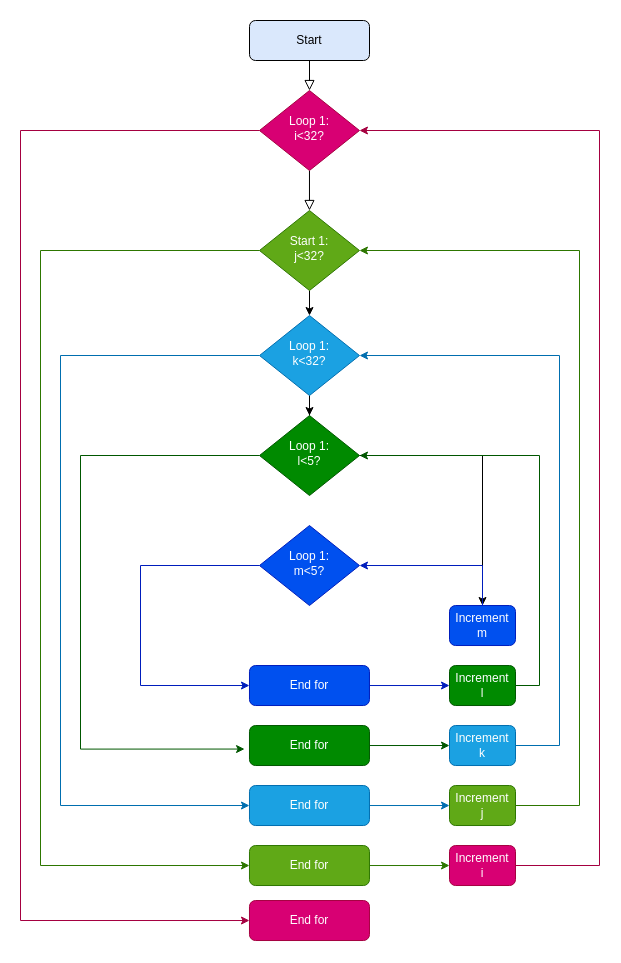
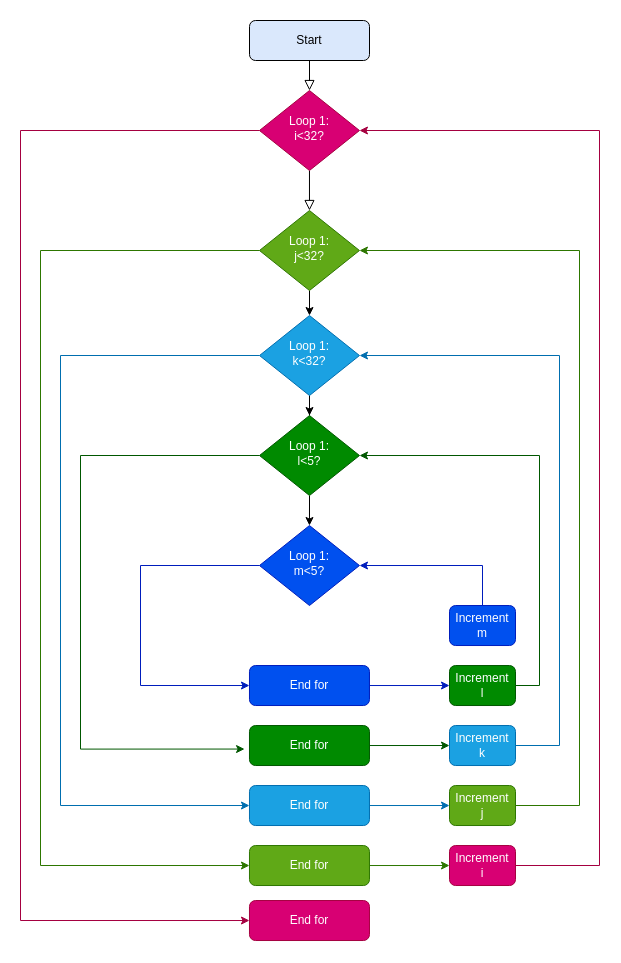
  <mxCell id="0" />
  <mxCell id="1" parent="0" />
  <mxCell id="2" value="" style="rounded=0;html=1;jettySize=auto;orthogonalLoop=1;fontSize=11;endArrow=block;endFill=0;endSize=8;strokeWidth=1;shadow=0;labelBackgroundColor=none;edgeStyle=orthogonalEdgeStyle;" parent="1" source="3" target="6" edge="1"><mxGeometry relative="1" as="geometry" /></mxCell>
  <mxCell id="3" value="Start" style="rounded=1;whiteSpace=wrap;html=1;fontSize=12;glass=0;strokeWidth=1;shadow=0;fillColor=#dae8fc;" parent="1" vertex="1"><mxGeometry x="249" y="20" width="120" height="40" as="geometry" /></mxCell>
  <mxCell id="4" value="" style="rounded=0;html=1;jettySize=auto;orthogonalLoop=1;fontSize=11;endArrow=block;endFill=0;endSize=8;strokeWidth=1;shadow=0;labelBackgroundColor=none;edgeStyle=orthogonalEdgeStyle;" parent="1" source="6" target="9" edge="1"><mxGeometry y="20" relative="1" as="geometry"><mxPoint as="offset" /></mxGeometry></mxCell>
  <mxCell id="5" style="edgeStyle=orthogonalEdgeStyle;rounded=0;orthogonalLoop=1;jettySize=auto;html=1;entryX=0;entryY=0.5;entryDx=0;entryDy=0;fillColor=#d80073;strokeColor=#A50040;" edge="1" parent="1" source="6" target="10"><mxGeometry relative="1" as="geometry"><mxPoint x="268.97" y="665" as="targetPoint" /><Array as="points"><mxPoint x="20" y="130" /><mxPoint x="20" y="920" /></Array></mxGeometry></mxCell>
  <mxCell id="6" value="Loop 1:&lt;br&gt;i&amp;lt;32?" style="rhombus;whiteSpace=wrap;html=1;shadow=0;fontFamily=Helvetica;fontSize=12;align=center;strokeWidth=1;spacing=6;spacingTop=-4;fillColor=#d80073;fontColor=#ffffff;strokeColor=#A50040;" parent="1" vertex="1"><mxGeometry x="258.97" y="90" width="100" height="80" as="geometry" /></mxCell>
  <mxCell id="7" style="edgeStyle=orthogonalEdgeStyle;rounded=0;orthogonalLoop=1;jettySize=auto;html=1;entryX=0;entryY=0.5;entryDx=0;entryDy=0;fillColor=#60a917;strokeColor=#2D7600;" edge="1" parent="1" source="9" target="12"><mxGeometry relative="1" as="geometry"><Array as="points"><mxPoint x="40" y="250" /><mxPoint x="40" y="865" /></Array></mxGeometry></mxCell>
  <mxCell id="8" style="edgeStyle=orthogonalEdgeStyle;rounded=0;orthogonalLoop=1;jettySize=auto;html=1;entryX=0.5;entryY=0;entryDx=0;entryDy=0;" edge="1" parent="1" source="9" target="23"><mxGeometry relative="1" as="geometry" /></mxCell>
- <mxCell id="9" value="Start 1:&lt;br&gt;j&amp;lt;32?" style="rhombus;whiteSpace=wrap;html=1;shadow=0;fontFamily=Helvetica;fontSize=12;align=center;strokeWidth=1;spacing=6;spacingTop=-4;fillColor=#60a917;fontColor=#ffffff;strokeColor=#2D7600;" parent="1" vertex="1"><mxGeometry x="258.97" y="210" width="100" height="80" as="geometry" /></mxCell>
+ <mxCell id="9" value="Loop 1:&lt;br&gt;j&amp;lt;32?" style="rhombus;whiteSpace=wrap;html=1;shadow=0;fontFamily=Helvetica;fontSize=12;align=center;strokeWidth=1;spacing=6;spacingTop=-4;fillColor=#60a917;fontColor=#ffffff;strokeColor=#2D7600;" parent="1" vertex="1"><mxGeometry x="258.97" y="210" width="100" height="80" as="geometry" /></mxCell>
  <mxCell id="10" value="End for" style="rounded=1;whiteSpace=wrap;html=1;fontSize=12;glass=0;strokeWidth=1;shadow=0;fillColor=#d80073;fontColor=#ffffff;strokeColor=#A50040;" parent="1" vertex="1"><mxGeometry x="248.97" y="900.03" width="120" height="40" as="geometry" /></mxCell>
  <mxCell id="11" style="edgeStyle=orthogonalEdgeStyle;rounded=0;orthogonalLoop=1;jettySize=auto;html=1;entryX=0;entryY=0.5;entryDx=0;entryDy=0;fillColor=#60a917;strokeColor=#2D7600;" edge="1" parent="1" source="12" target="20"><mxGeometry relative="1" as="geometry" /></mxCell>
  <mxCell id="12" value="End for" style="rounded=1;whiteSpace=wrap;html=1;fontSize=12;glass=0;strokeWidth=1;shadow=0;fillColor=#60a917;fontColor=#ffffff;strokeColor=#2D7600;" vertex="1" parent="1"><mxGeometry x="248.97" y="845.03" width="120" height="40" as="geometry" /></mxCell>
  <mxCell id="13" style="edgeStyle=orthogonalEdgeStyle;rounded=0;orthogonalLoop=1;jettySize=auto;html=1;entryX=0;entryY=0.5;entryDx=0;entryDy=0;fillColor=#1ba1e2;strokeColor=#006EAF;" edge="1" parent="1" source="14" target="30"><mxGeometry relative="1" as="geometry" /></mxCell>
  <mxCell id="14" value="End for" style="rounded=1;whiteSpace=wrap;html=1;fontSize=12;glass=0;strokeWidth=1;shadow=0;fillColor=#1ba1e2;fontColor=#ffffff;strokeColor=#006EAF;" vertex="1" parent="1"><mxGeometry x="248.97" y="785.03" width="120" height="40" as="geometry" /></mxCell>
  <mxCell id="15" style="edgeStyle=orthogonalEdgeStyle;rounded=0;orthogonalLoop=1;jettySize=auto;html=1;entryX=0;entryY=0.5;entryDx=0;entryDy=0;fillColor=#008a00;strokeColor=#005700;" edge="1" parent="1" source="16" target="32"><mxGeometry relative="1" as="geometry" /></mxCell>
  <mxCell id="16" value="End for" style="rounded=1;whiteSpace=wrap;html=1;fontSize=12;glass=0;strokeWidth=1;shadow=0;fillColor=#008a00;fontColor=#ffffff;strokeColor=#005700;" vertex="1" parent="1"><mxGeometry x="248.97" y="725.03" width="120" height="40" as="geometry" /></mxCell>
  <mxCell id="17" style="edgeStyle=orthogonalEdgeStyle;rounded=0;orthogonalLoop=1;jettySize=auto;html=1;entryX=0;entryY=0.5;entryDx=0;entryDy=0;fillColor=#0050ef;strokeColor=#001DBC;" edge="1" parent="1" source="18" target="34"><mxGeometry relative="1" as="geometry" /></mxCell>
  <mxCell id="18" value="End for" style="rounded=1;whiteSpace=wrap;html=1;fontSize=12;glass=0;strokeWidth=1;shadow=0;fillColor=#0050ef;fontColor=#ffffff;strokeColor=#001DBC;" vertex="1" parent="1"><mxGeometry x="248.97" y="665.03" width="120" height="40" as="geometry" /></mxCell>
  <mxCell id="19" style="edgeStyle=orthogonalEdgeStyle;rounded=0;orthogonalLoop=1;jettySize=auto;html=1;entryX=1;entryY=0.5;entryDx=0;entryDy=0;fillColor=#d80073;strokeColor=#A50040;" edge="1" parent="1" source="20" target="6"><mxGeometry relative="1" as="geometry"><Array as="points"><mxPoint x="599" y="865.03" /><mxPoint x="599" y="130.03" /></Array></mxGeometry></mxCell>
  <mxCell id="20" value="Increment&lt;br&gt;i" style="rounded=1;whiteSpace=wrap;html=1;fontSize=12;glass=0;strokeWidth=1;shadow=0;fillColor=#d80073;fontColor=#ffffff;strokeColor=#A50040;" vertex="1" parent="1"><mxGeometry x="449" y="845.03" width="66" height="40" as="geometry" /></mxCell>
  <mxCell id="21" style="edgeStyle=orthogonalEdgeStyle;rounded=0;orthogonalLoop=1;jettySize=auto;html=1;entryX=0.5;entryY=0;entryDx=0;entryDy=0;" edge="1" parent="1" source="23" target="26"><mxGeometry relative="1" as="geometry" /></mxCell>
  <mxCell id="22" style="edgeStyle=orthogonalEdgeStyle;rounded=0;orthogonalLoop=1;jettySize=auto;html=1;entryX=0;entryY=0.5;entryDx=0;entryDy=0;fillColor=#1ba1e2;strokeColor=#006EAF;" edge="1" parent="1" source="23" target="14"><mxGeometry relative="1" as="geometry"><Array as="points"><mxPoint x="60" y="355" /><mxPoint x="60" y="805" /></Array></mxGeometry></mxCell>
  <mxCell id="23" value="Loop 1:&lt;br&gt;k&amp;lt;32?" style="rhombus;whiteSpace=wrap;html=1;shadow=0;fontFamily=Helvetica;fontSize=12;align=center;strokeWidth=1;spacing=6;spacingTop=-4;fillColor=#1ba1e2;fontColor=#ffffff;strokeColor=#006EAF;" vertex="1" parent="1"><mxGeometry x="259" y="315.03" width="100" height="80" as="geometry" /></mxCell>
- <mxCell id="24" style="edgeStyle=orthogonalEdgeStyle;rounded=0;orthogonalLoop=1;jettySize=auto;html=1;" edge="1" parent="1" source="26" target="36"><mxGeometry relative="1" as="geometry" /></mxCell>
+ <mxCell id="24" style="edgeStyle=orthogonalEdgeStyle;rounded=0;orthogonalLoop=1;jettySize=auto;html=1;entryX=0.5;entryY=0;entryDx=0;entryDy=0;" edge="1" parent="1" source="26" target="28"><mxGeometry relative="1" as="geometry" /></mxCell>
  <mxCell id="25" style="edgeStyle=orthogonalEdgeStyle;rounded=0;orthogonalLoop=1;jettySize=auto;html=1;entryX=-0.041;entryY=0.588;entryDx=0;entryDy=0;entryPerimeter=0;fillColor=#008a00;strokeColor=#005700;" edge="1" parent="1" source="26" target="16"><mxGeometry relative="1" as="geometry"><Array as="points"><mxPoint x="80" y="455" /><mxPoint x="80" y="749" /></Array></mxGeometry></mxCell>
  <mxCell id="26" value="Loop 1:&lt;br&gt;l&amp;lt;5?" style="rhombus;whiteSpace=wrap;html=1;shadow=0;fontFamily=Helvetica;fontSize=12;align=center;strokeWidth=1;spacing=6;spacingTop=-4;fillColor=#008a00;fontColor=#ffffff;strokeColor=#005700;" vertex="1" parent="1"><mxGeometry x="259" y="415.03" width="100" height="80" as="geometry" /></mxCell>
  <mxCell id="27" style="edgeStyle=orthogonalEdgeStyle;rounded=0;orthogonalLoop=1;jettySize=auto;html=1;entryX=0;entryY=0.5;entryDx=0;entryDy=0;fillColor=#0050ef;strokeColor=#001DBC;" edge="1" parent="1" source="28" target="18"><mxGeometry relative="1" as="geometry"><Array as="points"><mxPoint x="140" y="565" /><mxPoint x="140" y="685" /></Array></mxGeometry></mxCell>
  <mxCell id="28" value="Loop 1:&lt;br&gt;m&amp;lt;5?" style="rhombus;whiteSpace=wrap;html=1;shadow=0;fontFamily=Helvetica;fontSize=12;align=center;strokeWidth=1;spacing=6;spacingTop=-4;fillColor=#0050ef;fontColor=#ffffff;strokeColor=#001DBC;" vertex="1" parent="1"><mxGeometry x="258.97" y="525.03" width="100" height="80" as="geometry" /></mxCell>
  <mxCell id="29" style="edgeStyle=orthogonalEdgeStyle;rounded=0;orthogonalLoop=1;jettySize=auto;html=1;entryX=1;entryY=0.5;entryDx=0;entryDy=0;fillColor=#60a917;strokeColor=#2D7600;" edge="1" parent="1" source="30" target="9"><mxGeometry relative="1" as="geometry"><Array as="points"><mxPoint x="579" y="805.03" /><mxPoint x="579" y="250.03" /></Array></mxGeometry></mxCell>
  <mxCell id="30" value="Increment&lt;br&gt;j" style="rounded=1;whiteSpace=wrap;html=1;fontSize=12;glass=0;strokeWidth=1;shadow=0;fillColor=#60a917;fontColor=#ffffff;strokeColor=#2D7600;" vertex="1" parent="1"><mxGeometry x="449" y="785.03" width="66" height="40" as="geometry" /></mxCell>
  <mxCell id="31" style="edgeStyle=orthogonalEdgeStyle;rounded=0;orthogonalLoop=1;jettySize=auto;html=1;entryX=1;entryY=0.5;entryDx=0;entryDy=0;fillColor=#1ba1e2;strokeColor=#006EAF;" edge="1" parent="1" source="32" target="23"><mxGeometry relative="1" as="geometry"><Array as="points"><mxPoint x="559" y="745.03" /><mxPoint x="559" y="355.03" /></Array></mxGeometry></mxCell>
  <mxCell id="32" value="Increment&lt;br&gt;k" style="rounded=1;whiteSpace=wrap;html=1;fontSize=12;glass=0;strokeWidth=1;shadow=0;fillColor=#1ba1e2;fontColor=#ffffff;strokeColor=#006EAF;" vertex="1" parent="1"><mxGeometry x="449" y="725.03" width="66" height="40" as="geometry" /></mxCell>
  <mxCell id="33" style="edgeStyle=orthogonalEdgeStyle;rounded=0;orthogonalLoop=1;jettySize=auto;html=1;entryX=1;entryY=0.5;entryDx=0;entryDy=0;fillColor=#008a00;strokeColor=#005700;" edge="1" parent="1" source="34" target="26"><mxGeometry relative="1" as="geometry"><Array as="points"><mxPoint x="539" y="685.03" /><mxPoint x="539" y="455.03" /></Array></mxGeometry></mxCell>
  <mxCell id="34" value="Increment&lt;br&gt;l" style="rounded=1;whiteSpace=wrap;html=1;fontSize=12;glass=0;strokeWidth=1;shadow=0;fillColor=#008a00;fontColor=#ffffff;strokeColor=#005700;" vertex="1" parent="1"><mxGeometry x="449" y="665.03" width="66" height="40" as="geometry" /></mxCell>
  <mxCell id="35" style="edgeStyle=orthogonalEdgeStyle;rounded=0;orthogonalLoop=1;jettySize=auto;html=1;fillColor=#0050ef;strokeColor=#001DBC;" edge="1" parent="1" source="36"><mxGeometry relative="1" as="geometry"><mxPoint x="359" y="565.03" as="targetPoint" /><Array as="points"><mxPoint x="482" y="565.03" /></Array></mxGeometry></mxCell>
  <mxCell id="36" value="Increment&lt;br&gt;m" style="rounded=1;whiteSpace=wrap;html=1;fontSize=12;glass=0;strokeWidth=1;shadow=0;fillColor=#0050ef;fontColor=#ffffff;strokeColor=#001DBC;" vertex="1" parent="1"><mxGeometry x="449" y="605.03" width="66" height="40" as="geometry" /></mxCell>
